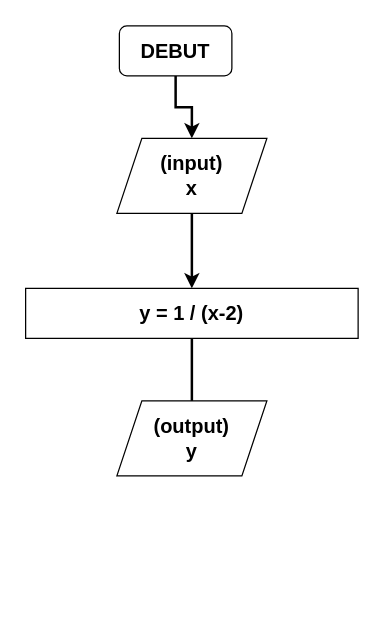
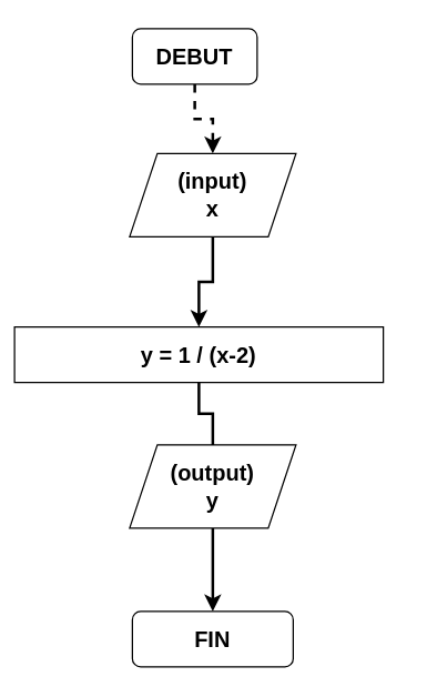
  <mxCell id="0" />
  <mxCell id="1" parent="0" />
- <mxCell id="2" style="edgeStyle=orthogonalEdgeStyle;rounded=0;orthogonalLoop=1;jettySize=auto;html=1;exitX=0.5;exitY=1;exitDx=0;exitDy=0;entryX=0.5;entryY=0;entryDx=0;entryDy=0;fontSize=16;strokeWidth=2;" edge="1" parent="1" source="3" target="6"><mxGeometry relative="1" as="geometry" /></mxCell>
+ <mxCell id="2" style="edgeStyle=orthogonalEdgeStyle;rounded=0;orthogonalLoop=1;jettySize=auto;html=1;exitX=0.5;exitY=1;exitDx=0;exitDy=0;entryX=0.5;entryY=0;entryDx=0;entryDy=0;fontSize=16;strokeWidth=2;dashed=1;" edge="1" parent="1" source="3" target="6"><mxGeometry relative="1" as="geometry" /></mxCell>
  <mxCell id="3" value="&lt;font style=&quot;font-size: 16px;&quot;&gt;&lt;b&gt;DEBUT&lt;/b&gt;&lt;/font&gt;" style="rounded=1;whiteSpace=wrap;html=1;" vertex="1" parent="1"><mxGeometry x="95" y="20" width="90" height="40" as="geometry" /></mxCell>
+ <mxCell id="4" value="&lt;font style=&quot;font-size: 16px;&quot;&gt;&lt;b&gt;FIN&lt;/b&gt;&lt;/font&gt;" style="rounded=1;whiteSpace=wrap;html=1;" vertex="1" parent="1"><mxGeometry x="95" y="440" width="116" height="40" as="geometry" /></mxCell>
  <mxCell id="5" style="edgeStyle=orthogonalEdgeStyle;rounded=0;orthogonalLoop=1;jettySize=auto;html=1;exitX=0.5;exitY=1;exitDx=0;exitDy=0;entryX=0.5;entryY=0;entryDx=0;entryDy=0;strokeWidth=2;fontSize=16;" edge="1" parent="1" source="6" target="8"><mxGeometry relative="1" as="geometry" /></mxCell>
  <mxCell id="6" value="&lt;b&gt;(input)&lt;br&gt;x&lt;/b&gt;" style="shape=parallelogram;perimeter=parallelogramPerimeter;whiteSpace=wrap;html=1;fixedSize=1;fontSize=16;" vertex="1" parent="1"><mxGeometry x="93" y="110" width="120" height="60" as="geometry" /></mxCell>
  <mxCell id="7" style="edgeStyle=orthogonalEdgeStyle;rounded=0;orthogonalLoop=1;jettySize=auto;html=1;entryX=0.5;entryY=0;entryDx=0;entryDy=0;strokeWidth=2;fontSize=16;endArrow=none;" edge="1" parent="1" source="8" target="10"><mxGeometry relative="1" as="geometry" /></mxCell>
- <mxCell id="8" value="&lt;b&gt;y = 1 / (x-2)&lt;/b&gt;" style="rounded=0;whiteSpace=wrap;html=1;fontSize=16;" vertex="1" parent="1"><mxGeometry x="20" y="230" width="266" height="40" as="geometry" /></mxCell>
+ <mxCell id="8" value="&lt;b&gt;y = 1 / (x-2)&lt;/b&gt;" style="rounded=0;whiteSpace=wrap;html=1;fontSize=16;" vertex="1" parent="1"><mxGeometry x="10" y="235" width="266" height="40" as="geometry" /></mxCell>
+ <mxCell id="9" style="edgeStyle=orthogonalEdgeStyle;rounded=0;orthogonalLoop=1;jettySize=auto;html=1;exitX=0.5;exitY=1;exitDx=0;exitDy=0;strokeWidth=2;fontSize=16;" edge="1" parent="1" source="10" target="4"><mxGeometry relative="1" as="geometry" /></mxCell>
  <mxCell id="10" value="&lt;b&gt;(output)&lt;br&gt;y&lt;/b&gt;" style="shape=parallelogram;perimeter=parallelogramPerimeter;whiteSpace=wrap;html=1;fixedSize=1;fontSize=16;" vertex="1" parent="1"><mxGeometry x="93" y="320" width="120" height="60" as="geometry" /></mxCell>
